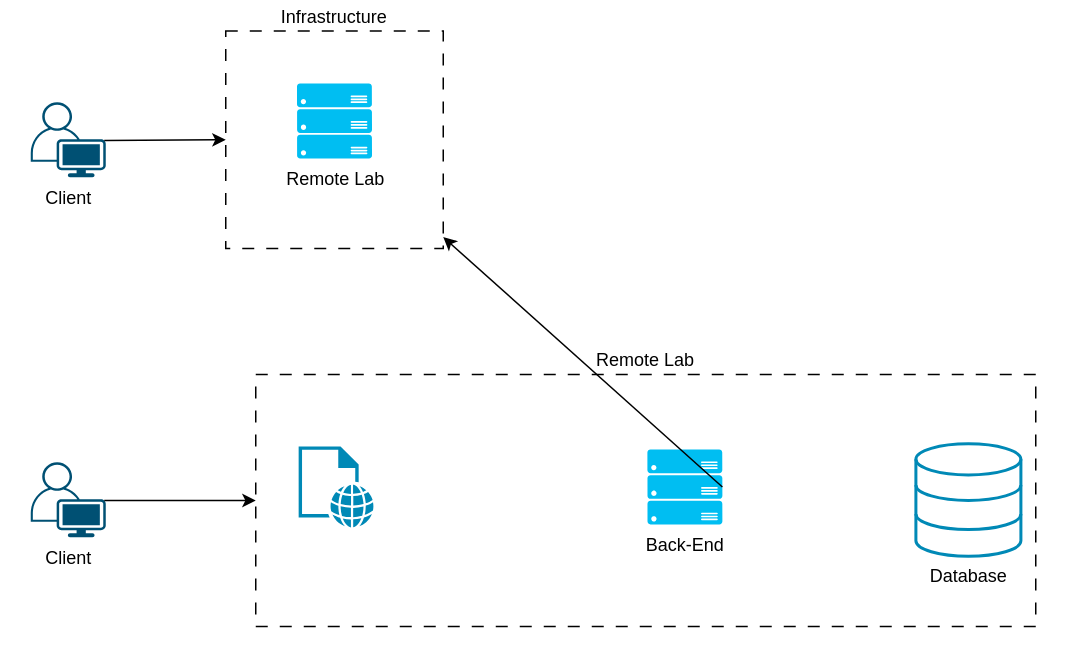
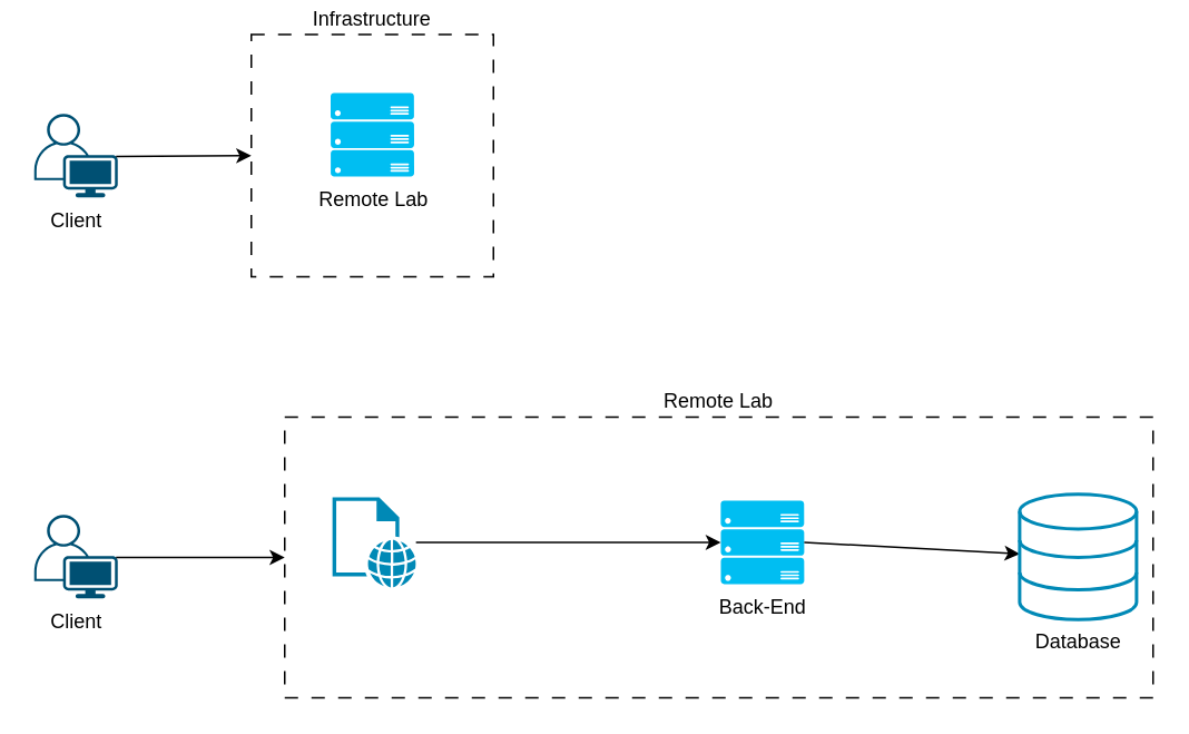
  <mxCell id="0" />
  <mxCell id="1" parent="0" />
  <mxCell id="2" value="Remote Lab" style="whiteSpace=wrap;html=1;fillColor=none;dashed=1;dashPattern=8 8;labelPosition=center;verticalLabelPosition=top;align=center;verticalAlign=bottom;" vertex="1" parent="1"><mxGeometry x="170" y="249" width="520" height="168" as="geometry" /></mxCell>
  <mxCell id="3" value="Client" style="points=[[0.35,0,0],[0.98,0.51,0],[1,0.71,0],[0.67,1,0],[0,0.795,0],[0,0.65,0]];verticalLabelPosition=bottom;sketch=0;html=1;verticalAlign=top;aspect=fixed;align=center;pointerEvents=1;shape=mxgraph.cisco19.user;fillColor=light-dark(#005073,#0089B6);strokeColor=none;" vertex="1" parent="1"><mxGeometry x="20" y="67.5" width="50" height="50" as="geometry" /></mxCell>
  <mxCell id="4" value="Infrastructure" style="whiteSpace=wrap;html=1;aspect=fixed;fillColor=none;dashed=1;dashPattern=8 8;labelPosition=center;verticalLabelPosition=top;align=center;verticalAlign=bottom;" vertex="1" parent="1"><mxGeometry x="150" y="20" width="145" height="145" as="geometry" /></mxCell>
  <mxCell id="5" value="" style="endArrow=classic;html=1;exitX=0.98;exitY=0.51;exitDx=0;exitDy=0;exitPerimeter=0;entryX=0;entryY=0.5;entryDx=0;entryDy=0;" edge="1" parent="1" source="3" target="4"><mxGeometry width="50" height="50" relative="1" as="geometry"><mxPoint x="240" y="105" as="sourcePoint" /><mxPoint x="290" y="55" as="targetPoint" /></mxGeometry></mxCell>
  <mxCell id="6" value="Remote Lab" style="verticalLabelPosition=bottom;html=1;verticalAlign=top;align=center;strokeColor=none;fillColor=#00BEF2;shape=mxgraph.azure.server_rack;" vertex="1" parent="1"><mxGeometry x="197.5" y="55" width="50" height="50" as="geometry" /></mxCell>
  <mxCell id="7" value="Client" style="points=[[0.35,0,0],[0.98,0.51,0],[1,0.71,0],[0.67,1,0],[0,0.795,0],[0,0.65,0]];verticalLabelPosition=bottom;sketch=0;html=1;verticalAlign=top;aspect=fixed;align=center;pointerEvents=1;shape=mxgraph.cisco19.user;fillColor=light-dark(#005073,#0089B6);strokeColor=none;" vertex="1" parent="1"><mxGeometry x="20" y="307.5" width="50" height="50" as="geometry" /></mxCell>
  <mxCell id="8" value="" style="endArrow=classic;html=1;exitX=0.98;exitY=0.51;exitDx=0;exitDy=0;exitPerimeter=0;entryX=0;entryY=0.5;entryDx=0;entryDy=0;" edge="1" parent="1" source="7" target="2"><mxGeometry width="50" height="50" relative="1" as="geometry"><mxPoint x="240" y="345" as="sourcePoint" /><mxPoint x="150" y="332.5" as="targetPoint" /></mxGeometry></mxCell>
  <mxCell id="9" value="Back-End" style="verticalLabelPosition=bottom;html=1;verticalAlign=top;align=center;strokeColor=none;fillColor=#00BEF2;shape=mxgraph.azure.server_rack;" vertex="1" parent="1"><mxGeometry x="431.1" y="298.98" width="50" height="50" as="geometry" /></mxCell>
- <mxCell id="10" value="" style="endArrow=classic;html=1;exitX=1;exitY=0.5;exitDx=0;exitDy=0;exitPerimeter=0;" edge="1" parent="1" source="9" target="4"><mxGeometry width="50" height="50" relative="1" as="geometry"><mxPoint x="496.1" y="323.98" as="sourcePoint" /><mxPoint x="591.1" y="321.48" as="targetPoint" /></mxGeometry></mxCell>
+ <mxCell id="10" value="" style="endArrow=classic;html=1;exitX=1;exitY=0.5;exitDx=0;exitDy=0;exitPerimeter=0;" edge="1" parent="1" source="9" target="11"><mxGeometry width="50" height="50" relative="1" as="geometry"><mxPoint x="496.1" y="323.98" as="sourcePoint" /><mxPoint x="591.1" y="321.48" as="targetPoint" /></mxGeometry></mxCell>
  <mxCell id="11" value="Database&lt;div&gt;&lt;br&gt;&lt;/div&gt;" style="html=1;verticalLabelPosition=bottom;align=center;labelBackgroundColor=#ffffff;verticalAlign=top;strokeWidth=2;strokeColor=#0089B6;shadow=0;dashed=0;shape=mxgraph.ios7.icons.data;fillColor=none;" vertex="1" parent="1"><mxGeometry x="610.1" y="295.23" width="70" height="75" as="geometry" /></mxCell>
  <mxCell id="12" value="&lt;font style=&quot;background-color: light-dark(#ffffff, var(--ge-dark-color, #121212)); color: light-dark(rgb(255, 255, 255), rgb(255, 255, 255));&quot;&gt;Remote&lt;/font&gt;" style="sketch=0;pointerEvents=1;shadow=0;dashed=0;html=1;strokeColor=none;fillColor=#0089B6;labelPosition=center;verticalLabelPosition=bottom;verticalAlign=top;outlineConnect=0;align=center;shape=mxgraph.office.concepts.web_page;fontColor=#ffffff;" vertex="1" parent="1"><mxGeometry x="198.6" y="296.98" width="50" height="54" as="geometry" /></mxCell>
+ <mxCell id="13" value="" style="endArrow=classic;html=1;entryX=0;entryY=0.5;entryDx=0;entryDy=0;entryPerimeter=0;" edge="1" parent="1" source="12" target="9"><mxGeometry width="50" height="50" relative="1" as="geometry"><mxPoint x="361.1" y="331.48" as="sourcePoint" /><mxPoint x="209.1" y="335.48" as="targetPoint" /></mxGeometry></mxCell>
